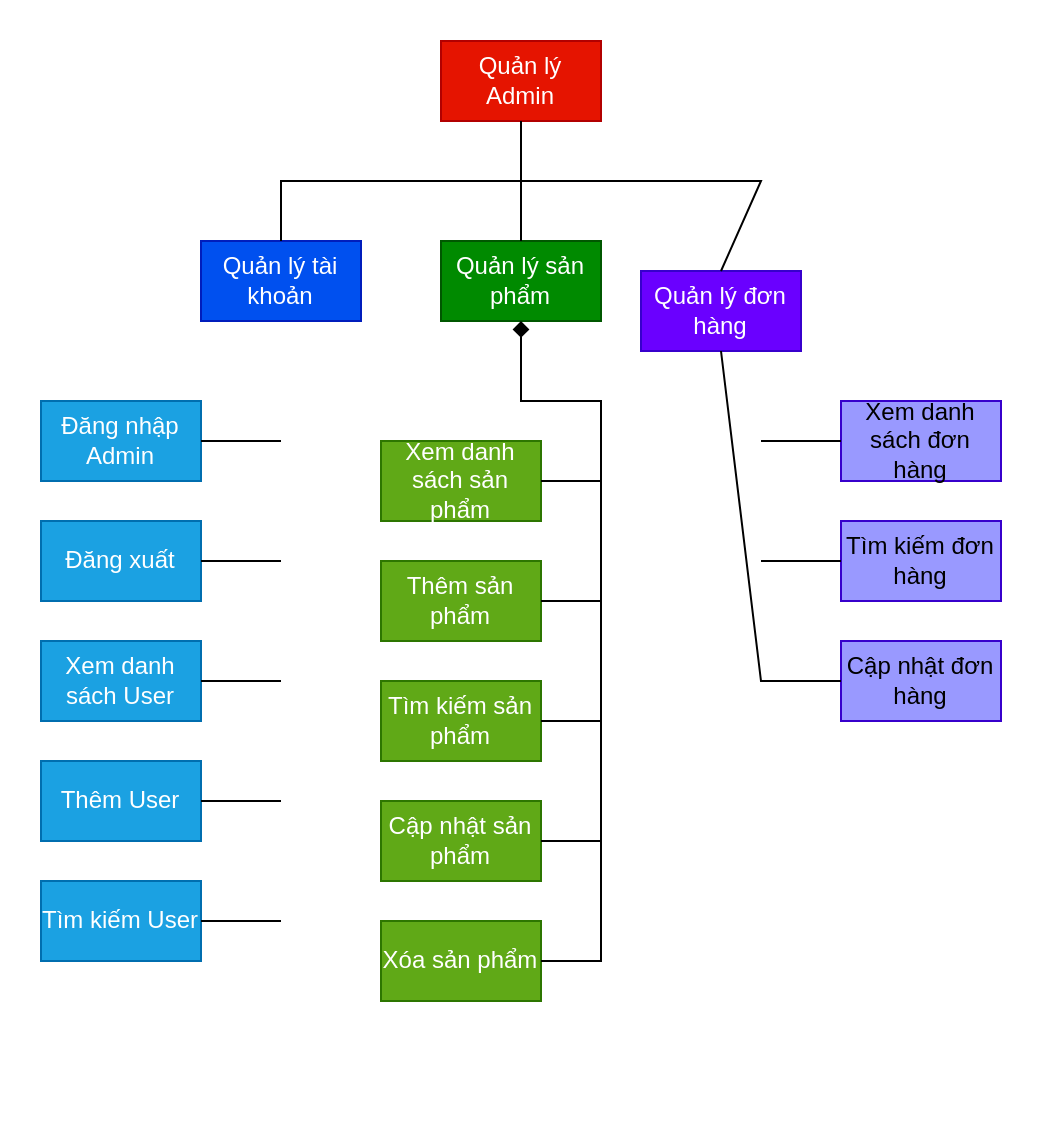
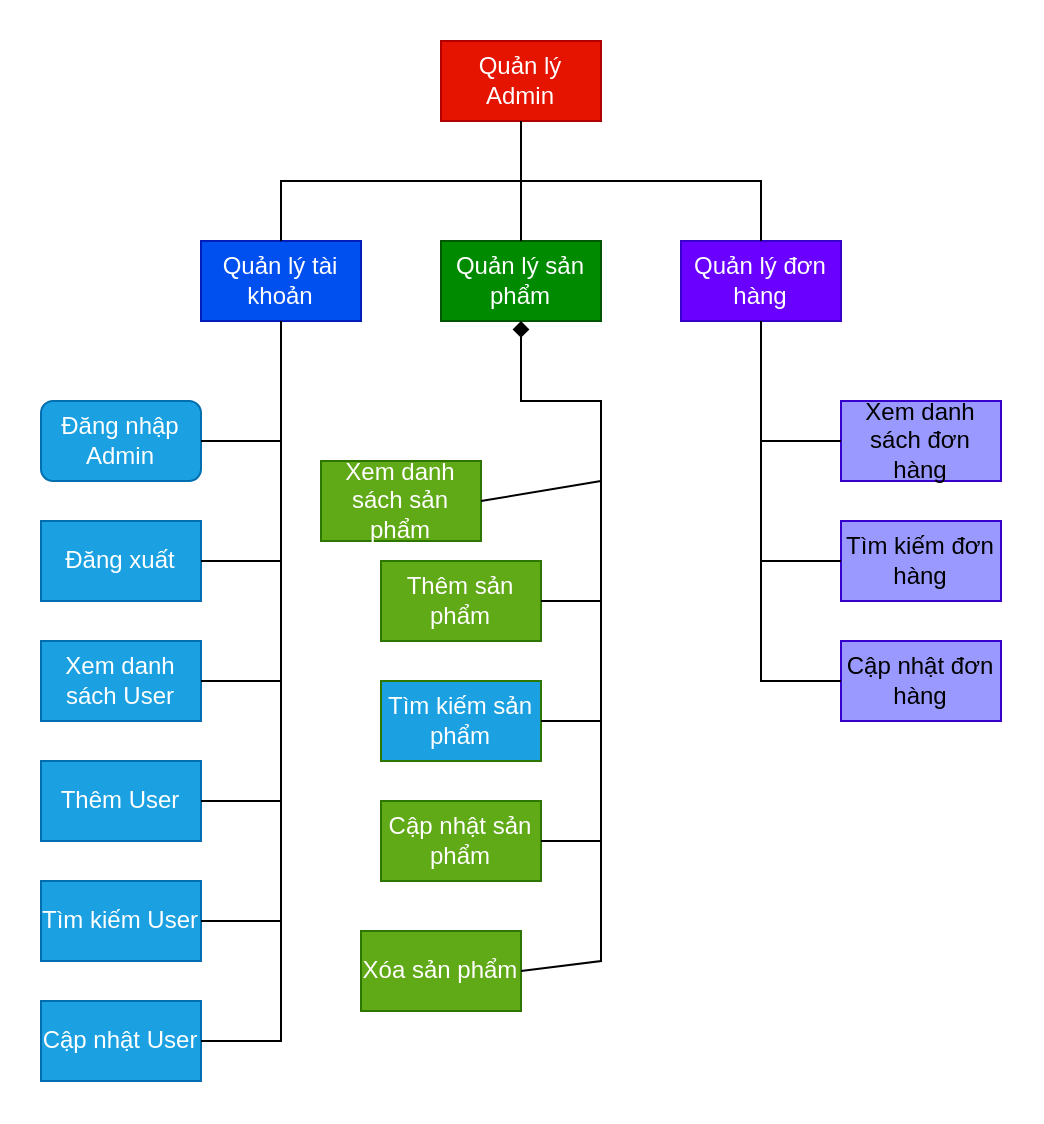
  <mxCell id="0" />
  <mxCell id="1" parent="0" />
  <mxCell id="2" value="Quản lý Admin" style="rounded=0;whiteSpace=wrap;html=1;fillColor=#e51400;fontColor=#ffffff;strokeColor=#B20000;" parent="1" vertex="1"><mxGeometry x="220" y="20" width="80" height="40" as="geometry" /></mxCell>
  <mxCell id="3" value="Quản lý tài khoản" style="rounded=0;whiteSpace=wrap;html=1;fillColor=#0050ef;fontColor=#ffffff;strokeColor=#001DBC;" parent="1" vertex="1"><mxGeometry x="100" y="120" width="80" height="40" as="geometry" /></mxCell>
  <mxCell id="4" value="Quản lý sản phẩm" style="rounded=0;whiteSpace=wrap;html=1;fillColor=#008a00;fontColor=#ffffff;strokeColor=#005700;" parent="1" vertex="1"><mxGeometry x="220" y="120" width="80" height="40" as="geometry" /></mxCell>
- <mxCell id="5" value="Quản lý đơn hàng" style="rounded=0;whiteSpace=wrap;html=1;fillColor=#6a00ff;fontColor=#ffffff;strokeColor=#3700CC;" parent="1" vertex="1"><mxGeometry x="320" y="135" width="80" height="40" as="geometry" /></mxCell>
- <mxCell id="6" value="Đăng nhập Admin" style="rounded=0;whiteSpace=wrap;html=1;fillColor=#1ba1e2;fontColor=#ffffff;strokeColor=#006EAF;" parent="1" vertex="1"><mxGeometry x="20" y="200" width="80" height="40" as="geometry" /></mxCell>
+ <mxCell id="5" value="Quản lý đơn hàng" style="rounded=0;whiteSpace=wrap;html=1;fillColor=#6a00ff;fontColor=#ffffff;strokeColor=#3700CC;" parent="1" vertex="1"><mxGeometry x="340" y="120" width="80" height="40" as="geometry" /></mxCell>
+ <mxCell id="6" value="Đăng nhập Admin" style="whiteSpace=wrap;html=1;fillColor=#1ba1e2;fontColor=#ffffff;strokeColor=#006EAF;rounded=1;" parent="1" vertex="1"><mxGeometry x="20" y="200" width="80" height="40" as="geometry" /></mxCell>
  <mxCell id="7" value="Xem danh sách User" style="rounded=0;whiteSpace=wrap;html=1;fillColor=#1ba1e2;fontColor=#ffffff;strokeColor=#006EAF;" parent="1" vertex="1"><mxGeometry x="20" y="320" width="80" height="40" as="geometry" /></mxCell>
  <mxCell id="8" value="Thêm User" style="rounded=0;whiteSpace=wrap;html=1;fillColor=#1ba1e2;fontColor=#ffffff;strokeColor=#006EAF;" parent="1" vertex="1"><mxGeometry x="20" y="380" width="80" height="40" as="geometry" /></mxCell>
- <mxCell id="10" value="Xem danh sách sản phẩm" style="rounded=0;whiteSpace=wrap;html=1;fillColor=#60a917;fontColor=#ffffff;strokeColor=#2D7600;" parent="1" vertex="1"><mxGeometry x="190" y="220" width="80" height="40" as="geometry" /></mxCell>
+ <mxCell id="9" value="Cập nhật User" style="rounded=0;whiteSpace=wrap;html=1;fillColor=#1ba1e2;fontColor=#ffffff;strokeColor=#006EAF;" parent="1" vertex="1"><mxGeometry x="20" y="500" width="80" height="40" as="geometry" /></mxCell>
+ <mxCell id="10" value="Xem danh sách sản phẩm" style="rounded=0;whiteSpace=wrap;html=1;fillColor=#60a917;fontColor=#ffffff;strokeColor=#2D7600;" parent="1" vertex="1"><mxGeometry x="160" y="230" width="80" height="40" as="geometry" /></mxCell>
  <mxCell id="11" value="Thêm sản phẩm" style="rounded=0;whiteSpace=wrap;html=1;fillColor=#60a917;fontColor=#ffffff;strokeColor=#2D7600;" parent="1" vertex="1"><mxGeometry x="190" y="280" width="80" height="40" as="geometry" /></mxCell>
  <mxCell id="12" value="Cập nhật sản phẩm" style="rounded=0;whiteSpace=wrap;html=1;fillColor=#60a917;fontColor=#ffffff;strokeColor=#2D7600;" parent="1" vertex="1"><mxGeometry x="190" y="400" width="80" height="40" as="geometry" /></mxCell>
  <mxCell id="13" value="Xem danh sách đơn hàng" style="rounded=0;whiteSpace=wrap;html=1;fillColor=#9999FF;fontColor=#000000;strokeColor=#3700CC;" parent="1" vertex="1"><mxGeometry x="420" y="200" width="80" height="40" as="geometry" /></mxCell>
  <mxCell id="14" value="Cập nhật đơn hàng" style="rounded=0;whiteSpace=wrap;html=1;fillColor=#9999FF;fontColor=#000000;strokeColor=#3700CC;" parent="1" vertex="1"><mxGeometry x="420" y="320" width="80" height="40" as="geometry" /></mxCell>
  <mxCell id="15" value="Đăng xuất" style="rounded=0;whiteSpace=wrap;html=1;fillColor=#1ba1e2;fontColor=#ffffff;strokeColor=#006EAF;" vertex="1" parent="1"><mxGeometry x="20" y="260" width="80" height="40" as="geometry" /></mxCell>
  <mxCell id="16" value="Tìm kiếm User" style="rounded=0;whiteSpace=wrap;html=1;fillColor=#1ba1e2;fontColor=#ffffff;strokeColor=#006EAF;" vertex="1" parent="1"><mxGeometry x="20" y="440" width="80" height="40" as="geometry" /></mxCell>
- <mxCell id="17" value="Tìm kiếm sản phẩm" style="rounded=0;whiteSpace=wrap;html=1;fillColor=#60a917;fontColor=#ffffff;strokeColor=#2D7600;" vertex="1" parent="1"><mxGeometry x="190" y="340" width="80" height="40" as="geometry" /></mxCell>
- <mxCell id="18" value="Xóa sản phẩm" style="rounded=0;whiteSpace=wrap;html=1;fillColor=#60a917;fontColor=#ffffff;strokeColor=#2D7600;" vertex="1" parent="1"><mxGeometry x="190" y="460" width="80" height="40" as="geometry" /></mxCell>
+ <mxCell id="17" value="Tìm kiếm sản phẩm" style="rounded=0;whiteSpace=wrap;html=1;fillColor=#1ba1e2;fontColor=#ffffff;strokeColor=#2D7600;" vertex="1" parent="1"><mxGeometry x="190" y="340" width="80" height="40" as="geometry" /></mxCell>
+ <mxCell id="18" value="Xóa sản phẩm" style="rounded=0;whiteSpace=wrap;html=1;fillColor=#60a917;fontColor=#ffffff;strokeColor=#2D7600;" vertex="1" parent="1"><mxGeometry x="180" y="465" width="80" height="40" as="geometry" /></mxCell>
  <mxCell id="19" value="Tìm kiếm đơn hàng" style="rounded=0;whiteSpace=wrap;html=1;fillColor=#9999FF;fontColor=#000000;strokeColor=#3700CC;" vertex="1" parent="1"><mxGeometry x="420" y="260" width="80" height="40" as="geometry" /></mxCell>
  <mxCell id="20" value="" style="endArrow=none;html=1;rounded=0;exitX=0.5;exitY=0;exitDx=0;exitDy=0;entryX=0.5;entryY=0;entryDx=0;entryDy=0;" edge="1" parent="1" source="3" target="5"><mxGeometry width="50" height="50" relative="1" as="geometry"><mxPoint x="250" y="120" as="sourcePoint" /><mxPoint x="300" y="70" as="targetPoint" /><Array as="points"><mxPoint x="140" y="90" /><mxPoint x="380" y="90" /></Array></mxGeometry></mxCell>
  <mxCell id="21" value="" style="endArrow=none;html=1;rounded=0;entryX=0.5;entryY=1;entryDx=0;entryDy=0;exitX=0.5;exitY=0;exitDx=0;exitDy=0;" edge="1" parent="1" source="4" target="2"><mxGeometry width="50" height="50" relative="1" as="geometry"><mxPoint x="220" y="110" as="sourcePoint" /><mxPoint x="270" y="60" as="targetPoint" /></mxGeometry></mxCell>
+ <mxCell id="22" value="" style="endArrow=none;html=1;rounded=0;entryX=0.5;entryY=1;entryDx=0;entryDy=0;exitX=1;exitY=0.5;exitDx=0;exitDy=0;" edge="1" parent="1" source="9" target="3"><mxGeometry width="50" height="50" relative="1" as="geometry"><mxPoint x="120" y="250" as="sourcePoint" /><mxPoint x="170" y="200" as="targetPoint" /><Array as="points"><mxPoint x="140" y="520" /></Array></mxGeometry></mxCell>
  <mxCell id="23" value="" style="endArrow=none;html=1;rounded=0;exitX=1;exitY=0.5;exitDx=0;exitDy=0;" edge="1" parent="1" source="6"><mxGeometry width="50" height="50" relative="1" as="geometry"><mxPoint x="110" y="260" as="sourcePoint" /><mxPoint x="140" y="220" as="targetPoint" /></mxGeometry></mxCell>
  <mxCell id="24" value="" style="endArrow=none;html=1;rounded=0;exitX=1;exitY=0.5;exitDx=0;exitDy=0;" edge="1" parent="1" source="15"><mxGeometry width="50" height="50" relative="1" as="geometry"><mxPoint x="110" y="320" as="sourcePoint" /><mxPoint x="140" y="280" as="targetPoint" /></mxGeometry></mxCell>
  <mxCell id="25" value="" style="endArrow=none;html=1;rounded=0;exitX=1;exitY=0.5;exitDx=0;exitDy=0;" edge="1" parent="1" source="7"><mxGeometry width="50" height="50" relative="1" as="geometry"><mxPoint x="120" y="380" as="sourcePoint" /><mxPoint x="140" y="340" as="targetPoint" /></mxGeometry></mxCell>
  <mxCell id="26" value="" style="endArrow=none;html=1;rounded=0;exitX=1;exitY=0.5;exitDx=0;exitDy=0;" edge="1" parent="1" source="8"><mxGeometry width="50" height="50" relative="1" as="geometry"><mxPoint x="130" y="410" as="sourcePoint" /><mxPoint x="140" y="400" as="targetPoint" /></mxGeometry></mxCell>
  <mxCell id="27" value="" style="endArrow=none;html=1;rounded=0;exitX=1;exitY=0.5;exitDx=0;exitDy=0;" edge="1" parent="1" source="16"><mxGeometry width="50" height="50" relative="1" as="geometry"><mxPoint x="130" y="460" as="sourcePoint" /><mxPoint x="140" y="460" as="targetPoint" /></mxGeometry></mxCell>
  <mxCell id="28" value="" style="endArrow=diamond;html=1;rounded=0;entryX=0.5;entryY=1;entryDx=0;entryDy=0;exitX=1;exitY=0.5;exitDx=0;exitDy=0;" edge="1" parent="1" source="18" target="4"><mxGeometry width="50" height="50" relative="1" as="geometry"><mxPoint x="310" y="360" as="sourcePoint" /><mxPoint x="360" y="310" as="targetPoint" /><Array as="points"><mxPoint x="300" y="480" /><mxPoint x="300" y="200" /><mxPoint x="260" y="200" /></Array></mxGeometry></mxCell>
  <mxCell id="29" value="" style="endArrow=none;html=1;rounded=0;exitX=1;exitY=0.5;exitDx=0;exitDy=0;" edge="1" parent="1" source="10"><mxGeometry width="50" height="50" relative="1" as="geometry"><mxPoint x="280" y="270" as="sourcePoint" /><mxPoint x="300" y="240" as="targetPoint" /></mxGeometry></mxCell>
  <mxCell id="30" value="" style="endArrow=none;html=1;rounded=0;exitX=1;exitY=0.5;exitDx=0;exitDy=0;" edge="1" parent="1" source="11"><mxGeometry width="50" height="50" relative="1" as="geometry"><mxPoint x="340" y="290" as="sourcePoint" /><mxPoint x="300" y="300" as="targetPoint" /></mxGeometry></mxCell>
  <mxCell id="31" value="" style="endArrow=none;html=1;rounded=0;exitX=1;exitY=0.5;exitDx=0;exitDy=0;" edge="1" parent="1" source="17"><mxGeometry width="50" height="50" relative="1" as="geometry"><mxPoint x="310" y="370" as="sourcePoint" /><mxPoint x="300" y="360" as="targetPoint" /></mxGeometry></mxCell>
  <mxCell id="32" value="" style="endArrow=none;html=1;rounded=0;exitX=1;exitY=0.5;exitDx=0;exitDy=0;" edge="1" parent="1" source="12"><mxGeometry width="50" height="50" relative="1" as="geometry"><mxPoint x="380" y="430" as="sourcePoint" /><mxPoint x="300" y="420" as="targetPoint" /></mxGeometry></mxCell>
  <mxCell id="33" value="" style="endArrow=none;html=1;rounded=0;entryX=0.5;entryY=1;entryDx=0;entryDy=0;exitX=0;exitY=0.5;exitDx=0;exitDy=0;" edge="1" parent="1" source="14" target="5"><mxGeometry width="50" height="50" relative="1" as="geometry"><mxPoint x="350" y="310" as="sourcePoint" /><mxPoint x="400" y="260" as="targetPoint" /><Array as="points"><mxPoint x="380" y="340" /></Array></mxGeometry></mxCell>
  <mxCell id="34" value="" style="endArrow=none;html=1;rounded=0;entryX=0;entryY=0.5;entryDx=0;entryDy=0;" edge="1" parent="1" target="13"><mxGeometry width="50" height="50" relative="1" as="geometry"><mxPoint x="380" y="220" as="sourcePoint" /><mxPoint x="510" y="130" as="targetPoint" /></mxGeometry></mxCell>
  <mxCell id="35" value="" style="endArrow=none;html=1;rounded=0;entryX=0;entryY=0.5;entryDx=0;entryDy=0;" edge="1" parent="1" target="19"><mxGeometry width="50" height="50" relative="1" as="geometry"><mxPoint x="380" y="280" as="sourcePoint" /><mxPoint x="420" y="250" as="targetPoint" /></mxGeometry></mxCell>
